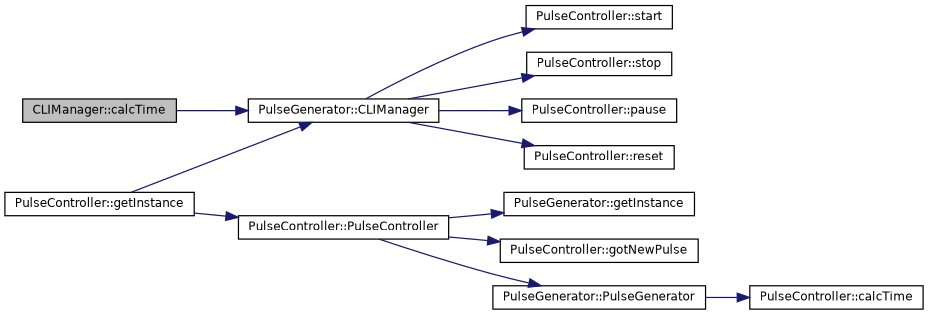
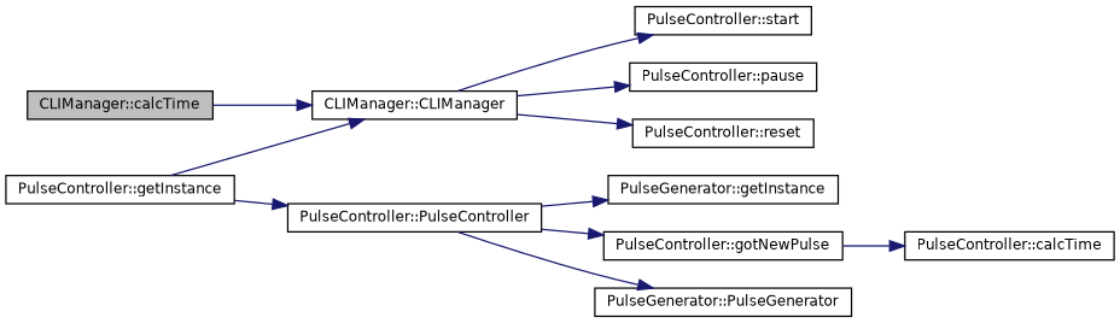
  digraph {
    rankdir=LR
    node [color=black fillcolor=white fontname=Helvetica fontsize=10 shape=record style=filled]
    edge [color=midnightblue fontname=Helvetica fontsize=10 labelfontname=Helvetica labelfontsize=10 style=solid]
    n1 [fillcolor=grey75 fontcolor=black height=0.2 label="CLIManager::calcTime" width=0.4]
-   n2 [height=0.2 label="PulseGenerator::CLIManager" width=0.4]
+   n2 [height=0.2 label="CLIManager::CLIManager" width=0.4]
    n3 [height=0.2 label="PulseController::start" width=0.4]
-   n4 [height=0.2 label="PulseController::stop" width=0.4]
    n5 [height=0.2 label="PulseController::pause" width=0.4]
    n6 [height=0.2 label="PulseController::reset" width=0.4]
    n7 [height=0.2 label="PulseController::getInstance" width=0.4]
    n8 [height=0.2 label="PulseController::PulseController" width=0.4]
    n9 [height=0.2 label="PulseGenerator::getInstance" width=0.4]
    n10 [height=0.2 label="PulseController::gotNewPulse" width=0.4]
    n11 [height=0.2 label="PulseGenerator::PulseGenerator" width=0.4]
    n12 [height=0.2 label="PulseController::calcTime" width=0.4]
    n1 -> n2
    n2 -> n3
-   n2 -> n4
    n2 -> n5
    n2 -> n6
    n7 -> n2
    n7 -> n8
    n8 -> n9
    n8 -> n10
    n8 -> n11
-   n11 -> n12
+   n10 -> n12
  }
